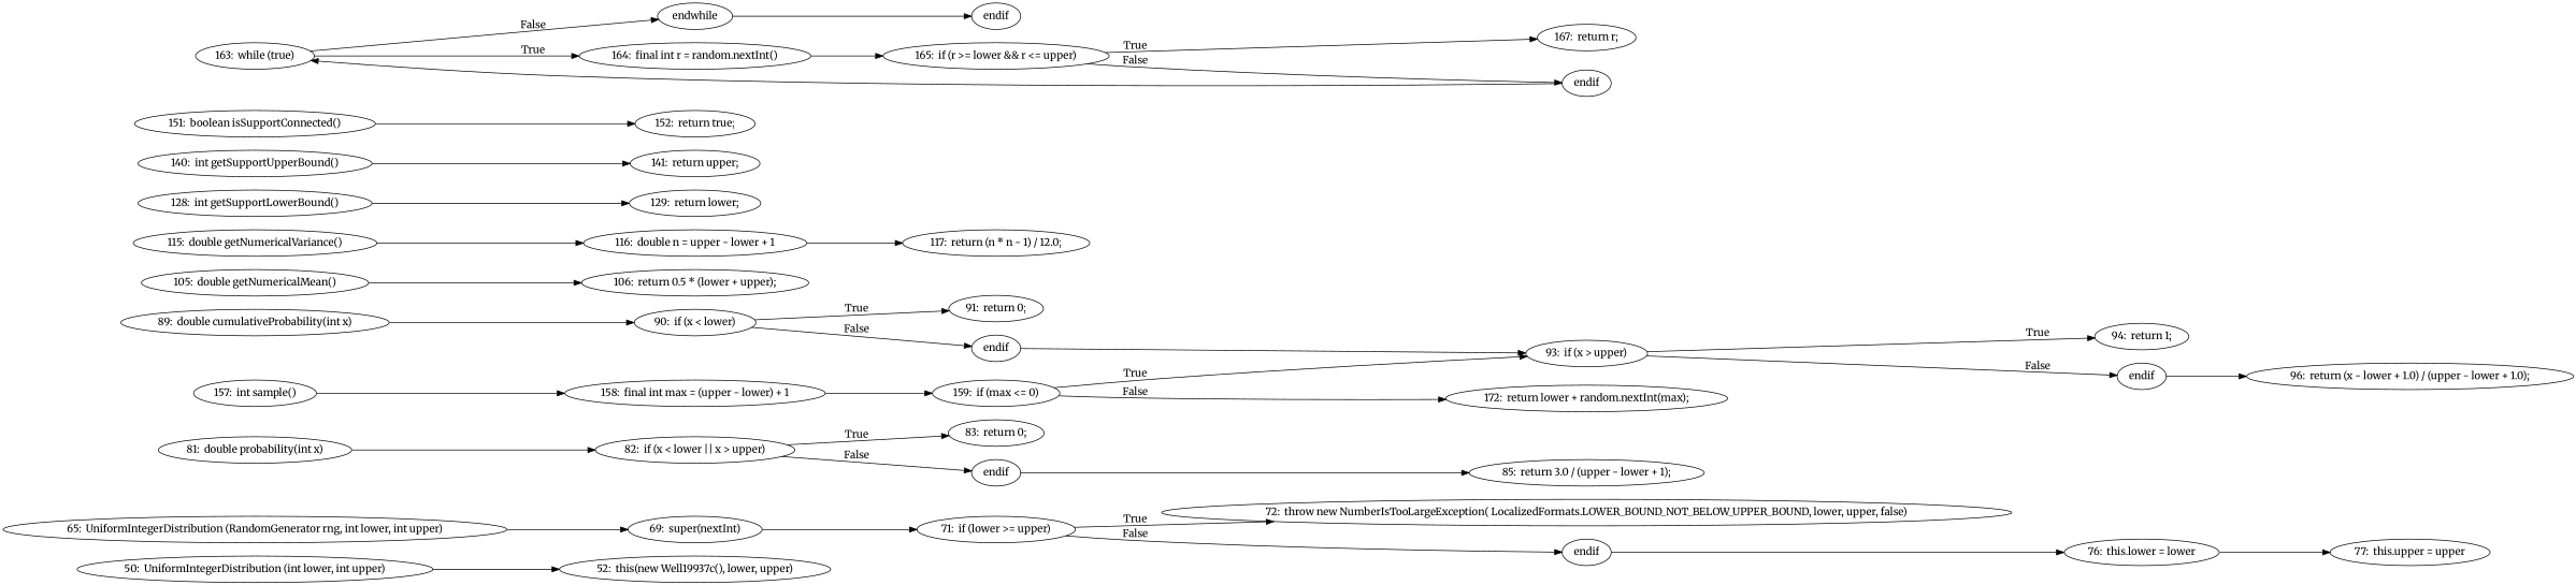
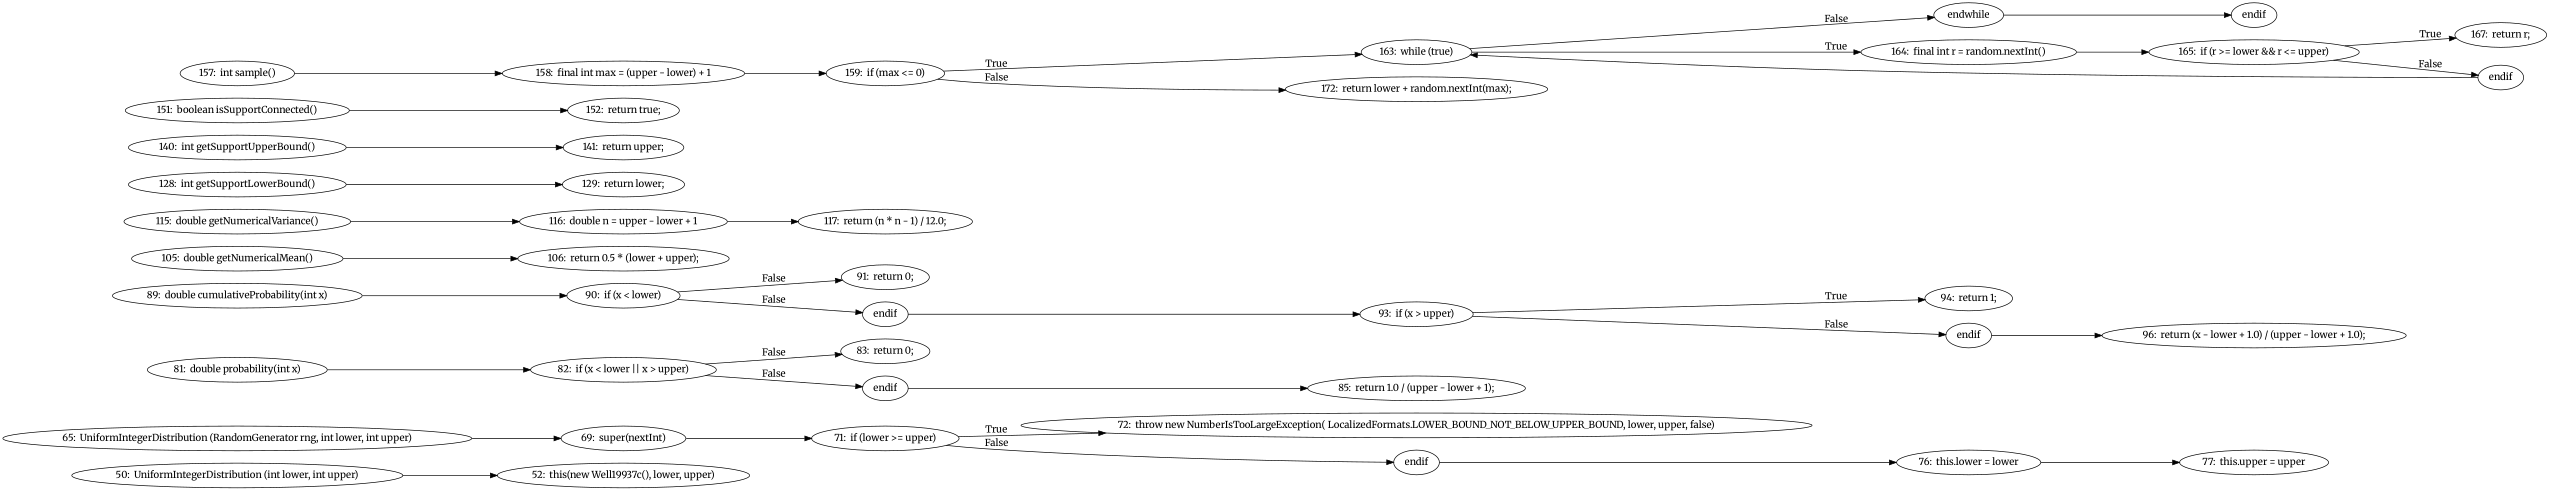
  digraph {
    fontname=Merriweather
    rankdir=LR
    node [fontname=Merriweather]
    edge [fontname=Merriweather]
    n1 [label="50:  UniformIntegerDistribution (int lower, int upper)"]
    n2 [label="52:  this(new Well19937c(), lower, upper)"]
    n3 [label="65:  UniformIntegerDistribution (RandomGenerator rng, int lower, int upper)"]
    n4 [label="69:  super(nextInt)"]
    n5 [label="71:  if (lower >= upper)"]
    n6 [label="72:  throw new NumberIsTooLargeException( LocalizedFormats.LOWER_BOUND_NOT_BELOW_UPPER_BOUND, lower, upper, false)"]
    n7 [label=endif]
    n8 [label="76:  this.lower = lower"]
    n9 [label="77:  this.upper = upper"]
    n10 [label="81:  double probability(int x)"]
    n11 [label="82:  if (x < lower || x > upper)"]
    n12 [label="83:  return 0;"]
    n13 [label=endif]
-   n14 [label="85:  return 3.0 / (upper - lower + 1);"]
+   n14 [label="85:  return 1.0 / (upper - lower + 1);"]
    n15 [label="89:  double cumulativeProbability(int x)"]
    n16 [label="90:  if (x < lower)"]
    n17 [label="91:  return 0;"]
    n18 [label=endif]
    n19 [label="93:  if (x > upper)"]
    n20 [label="94:  return 1;"]
    n21 [label=endif]
    n22 [label="96:  return (x - lower + 1.0) / (upper - lower + 1.0);"]
    n23 [label="105:  double getNumericalMean()"]
    n24 [label="106:  return 0.5 * (lower + upper);"]
    n25 [label="115:  double getNumericalVariance()"]
    n26 [label="116:  double n = upper - lower + 1"]
    n27 [label="117:  return (n * n - 1) / 12.0;"]
    n28 [label="128:  int getSupportLowerBound()"]
    n29 [label="129:  return lower;"]
    n30 [label="140:  int getSupportUpperBound()"]
    n31 [label="141:  return upper;"]
    n32 [label="151:  boolean isSupportConnected()"]
    n33 [label="152:  return true;"]
    n34 [label="157:  int sample()"]
    n35 [label="158:  final int max = (upper - lower) + 1"]
    n36 [label="159:  if (max <= 0)"]
    n37 [label="163:  while (true)"]
    n38 [label="172:  return lower + random.nextInt(max);"]
    n39 [label=endwhile]
    n40 [label="164:  final int r = random.nextInt()"]
    n41 [label=endif]
    n42 [label="165:  if (r >= lower && r <= upper)"]
    n43 [label="167:  return r;"]
    n44 [label=endif]
    n1 -> n2
    n3 -> n4
    n4 -> n5
    n5 -> n6 [label=True]
    n5 -> n7 [label=False]
    n7 -> n8
    n8 -> n9
    n10 -> n11
-   n11 -> n12 [label=True]
+   n11 -> n12 [label=False]
    n11 -> n13 [label=False]
    n13 -> n14
    n15 -> n16
-   n16 -> n17 [label=True]
+   n16 -> n17 [label=False]
    n16 -> n18 [label=False]
    n18 -> n19
    n19 -> n20 [label=True]
    n19 -> n21 [label=False]
    n21 -> n22
    n23 -> n24
    n25 -> n26
    n26 -> n27
    n28 -> n29
    n30 -> n31
    n32 -> n33
    n34 -> n35
    n35 -> n36
-   n36 -> n19 [label=True]
+   n36 -> n37 [label=True]
    n36 -> n38 [label=False]
    n37 -> n39 [label=False]
    n37 -> n40 [label=True]
    n39 -> n41
    n40 -> n42
    n42 -> n43 [label=True]
    n42 -> n44 [label=False]
    n44 -> n37
  }
